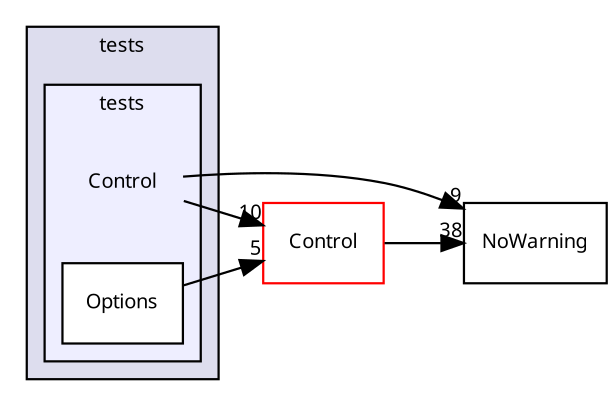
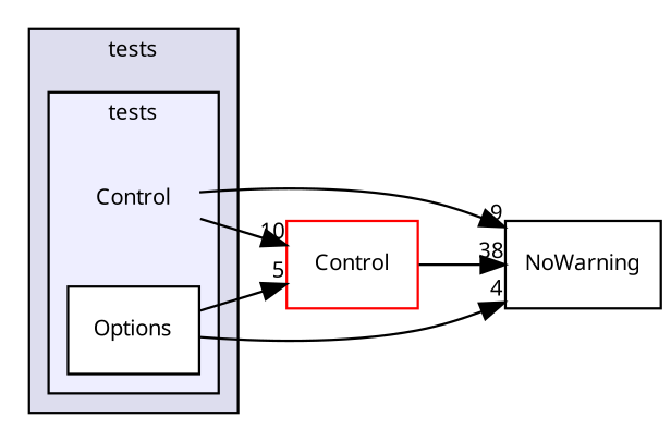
  digraph {
    compound=true
    rankdir=LR
    node [fontname="sans-serif" fontsize=9 shape=box]
    edge [labeldistance=1.5 labelfontname="sans-serif" labelfontsize=9]
    n1 [label=Control shape=plaintext]
    n2 [color=black fillcolor=white label=Options style=filled]
    n3 [label=NoWarning]
    n4 [color=red label=Control]
    subgraph cluster_1 {
      bgcolor="#ddddee"
      fontname="sans-serif"
      fontsize=9
      label=tests
      pencolor=black
      subgraph cluster_2 {
        bgcolor="#eeeeff"
        fontname="sans-serif"
        fontsize=9
        pencolor=black
        n1
        n2
      }
    }
    n1 -> n3 [headlabel=9]
    n1 -> n4 [headlabel=10]
+   n2 -> n3 [headlabel=4]
    n2 -> n4 [headlabel=5]
    n4 -> n3 [headlabel=38]
  }
